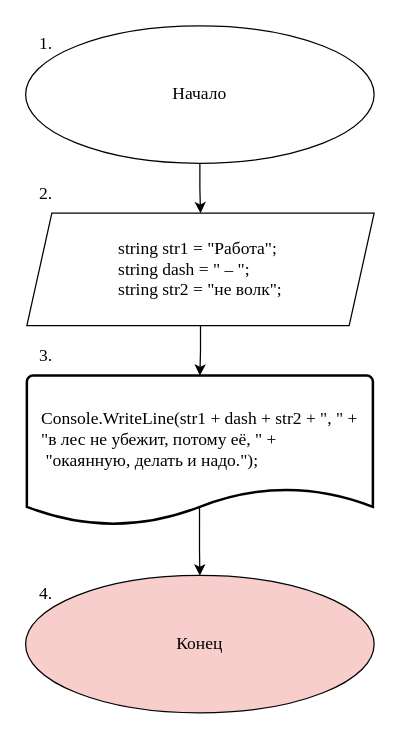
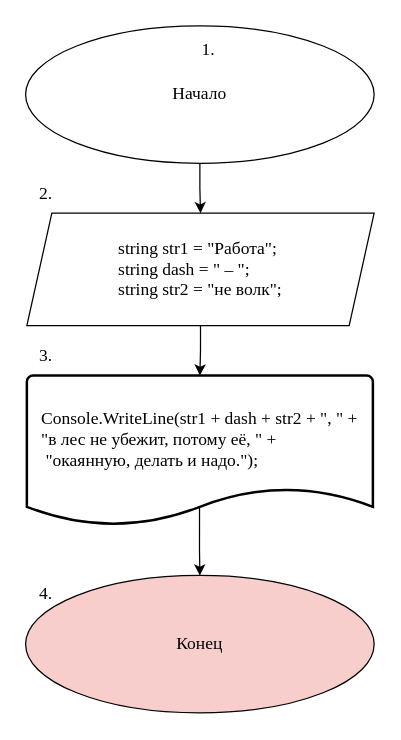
  <mxCell id="0" />
  <mxCell id="1" parent="0" />
  <mxCell id="2" value="" style="edgeStyle=orthogonalEdgeStyle;rounded=0;orthogonalLoop=1;jettySize=auto;html=1;" edge="1" parent="1" source="3" target="5"><mxGeometry relative="1" as="geometry" /></mxCell>
  <mxCell id="3" value="Начало" style="ellipse;whiteSpace=wrap;html=1;fontFamily=Times New Roman;fontSize=14;" vertex="1" parent="1"><mxGeometry x="20" y="20" width="279" height="110" as="geometry" /></mxCell>
  <mxCell id="4" value="" style="edgeStyle=orthogonalEdgeStyle;rounded=0;orthogonalLoop=1;jettySize=auto;html=1;" edge="1" parent="1" source="5" target="7"><mxGeometry relative="1" as="geometry" /></mxCell>
  <mxCell id="5" value="&lt;div style=&quot;text-align: justify; font-size: 14px;&quot;&gt;&lt;div&gt;string str1 = &quot;Работа&quot;;&lt;/div&gt;&lt;div&gt;string dash = &quot; – &quot;;&lt;/div&gt;&lt;div&gt;string str2 = &quot;не волк&quot;;&lt;/div&gt;&lt;div&gt;&lt;br&gt;&lt;/div&gt;&lt;/div&gt;" style="shape=parallelogram;perimeter=parallelogramPerimeter;whiteSpace=wrap;html=1;fixedSize=1;align=center;labelPosition=center;verticalLabelPosition=middle;verticalAlign=bottom;fontFamily=Times New Roman;fontSize=14;" vertex="1" parent="1"><mxGeometry x="21" y="170" width="278" height="90" as="geometry" /></mxCell>
  <mxCell id="6" value="" style="edgeStyle=orthogonalEdgeStyle;rounded=0;orthogonalLoop=1;jettySize=auto;html=1;exitX=0.499;exitY=0.87;exitDx=0;exitDy=0;exitPerimeter=0;" edge="1" parent="1" source="7" target="8"><mxGeometry relative="1" as="geometry" /></mxCell>
  <mxCell id="7" value="&lt;div style=&quot;text-align: justify; font-size: 14px;&quot;&gt;&lt;div&gt;Console.WriteLine(str1 + dash + str2 + &quot;, &quot; +&lt;/div&gt;&lt;div&gt;&quot;в лес не убежит, потому её, &quot; +&lt;/div&gt;&lt;div&gt;&amp;nbsp;&quot;окаянную, делать и надо.&quot;);&lt;/div&gt;&lt;div&gt;&lt;br&gt;&lt;/div&gt;&lt;/div&gt;" style="strokeWidth=2;html=1;shape=mxgraph.flowchart.document2;whiteSpace=wrap;size=0.25;fontFamily=Times New Roman;fontSize=14;spacing=2;" vertex="1" parent="1"><mxGeometry x="21" y="300" width="277" height="120" as="geometry" /></mxCell>
  <mxCell id="8" value="Конец" style="ellipse;whiteSpace=wrap;html=1;fontFamily=Times New Roman;fontSize=14;fillColor=#f8cecc;" vertex="1" parent="1"><mxGeometry x="20" y="460" width="279" height="110" as="geometry" /></mxCell>
- <mxCell id="9" value="1." style="text;html=1;align=center;verticalAlign=middle;resizable=0;points=[];autosize=1;strokeColor=none;fillColor=none;fontFamily=Times New Roman;fontSize=14;" vertex="1" parent="1"><mxGeometry x="21" y="20" width="30" height="30" as="geometry" /></mxCell>
+ <mxCell id="9" value="1." style="text;html=1;align=center;verticalAlign=middle;resizable=0;points=[];autosize=1;strokeColor=none;fillColor=none;fontFamily=Times New Roman;fontSize=14;" vertex="1" parent="1"><mxGeometry x="151" y="25" width="30" height="30" as="geometry" /></mxCell>
  <mxCell id="10" value="2." style="text;html=1;align=center;verticalAlign=middle;resizable=0;points=[];autosize=1;strokeColor=none;fillColor=none;fontFamily=Times New Roman;fontSize=14;" vertex="1" parent="1"><mxGeometry x="21" y="140" width="30" height="30" as="geometry" /></mxCell>
  <mxCell id="11" value="3." style="text;html=1;align=center;verticalAlign=middle;resizable=0;points=[];autosize=1;strokeColor=none;fillColor=none;fontFamily=Times New Roman;fontSize=14;" vertex="1" parent="1"><mxGeometry x="21" y="270" width="30" height="30" as="geometry" /></mxCell>
  <mxCell id="12" value="4." style="text;html=1;align=center;verticalAlign=middle;resizable=0;points=[];autosize=1;strokeColor=none;fillColor=none;fontFamily=Times New Roman;fontSize=14;" vertex="1" parent="1"><mxGeometry x="21" y="460" width="30" height="30" as="geometry" /></mxCell>
